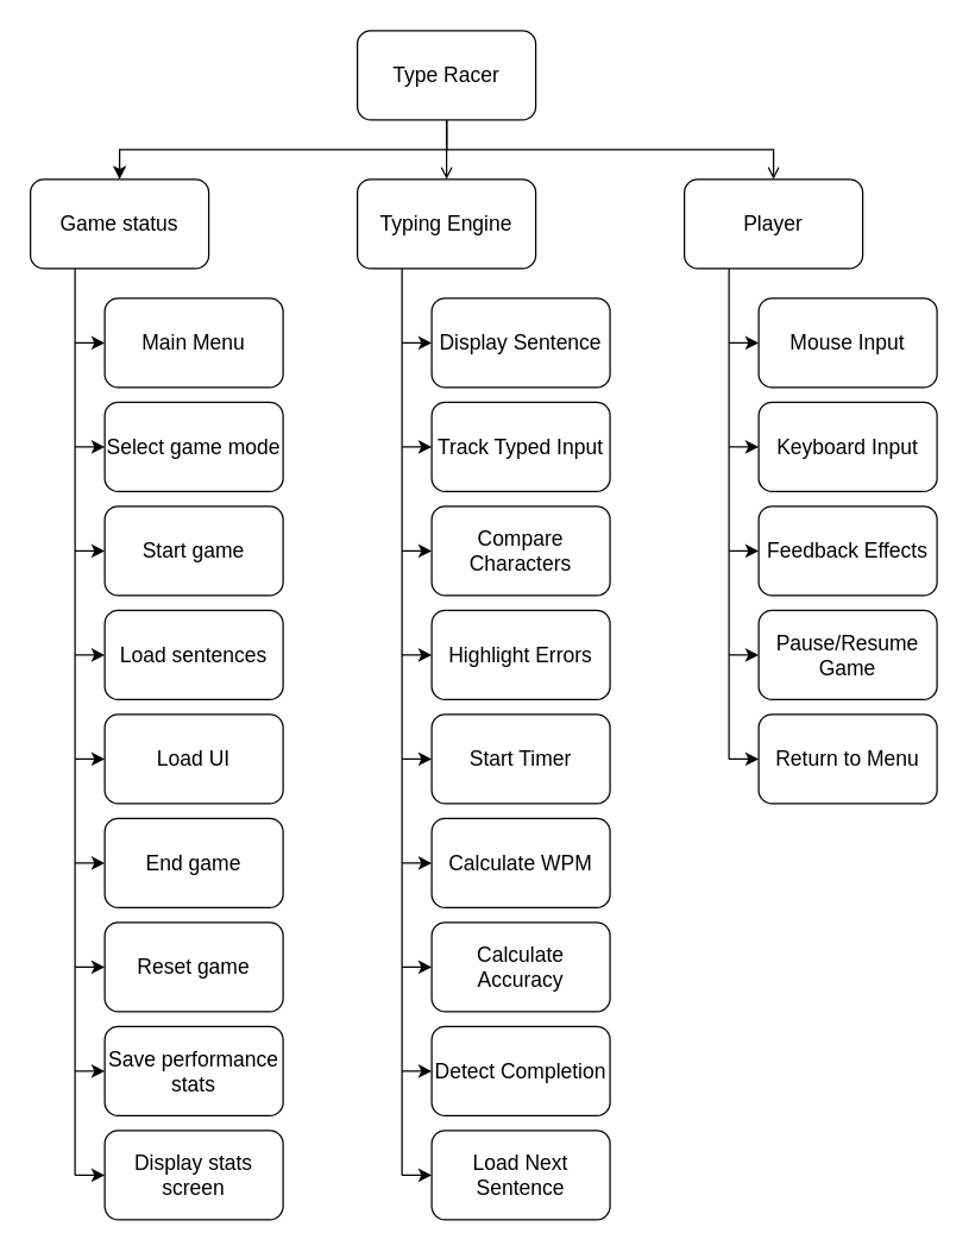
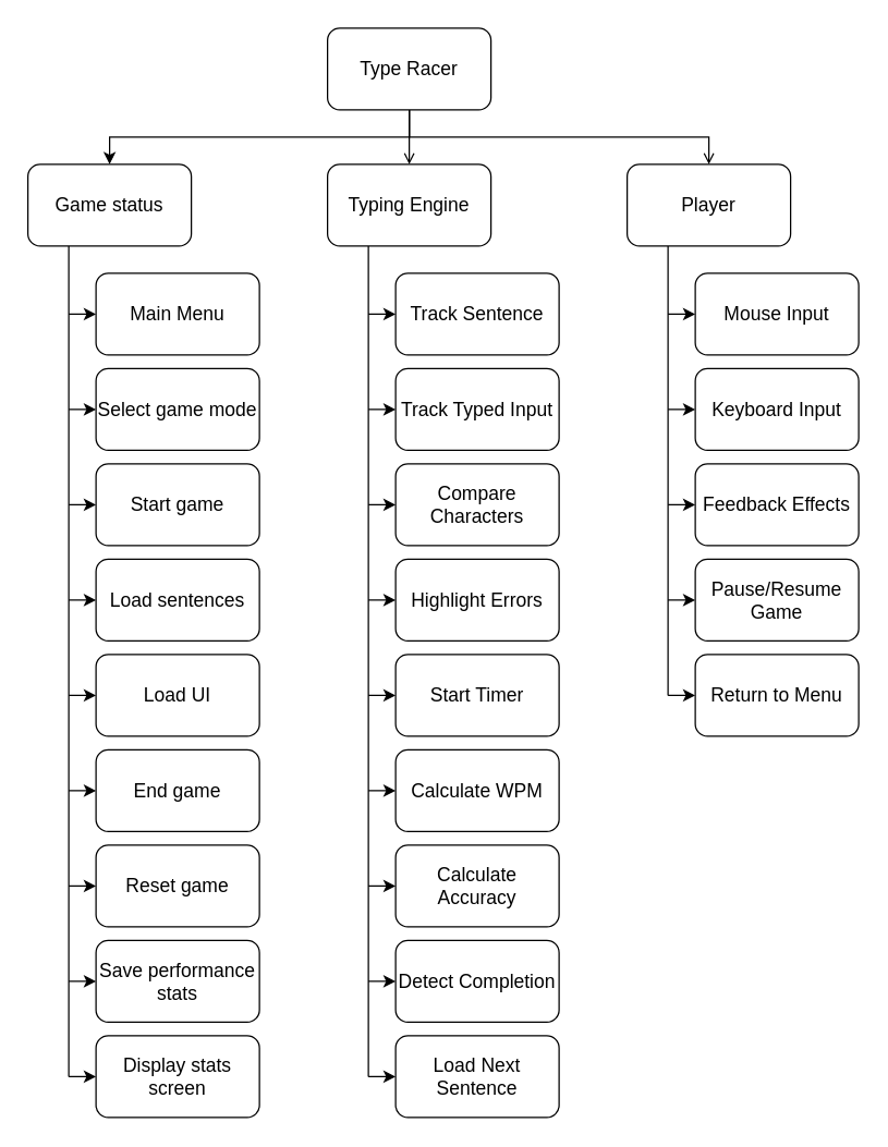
  <mxCell id="0" />
  <mxCell id="1" parent="0" />
  <mxCell id="2" value="" style="edgeStyle=orthogonalEdgeStyle;rounded=0;orthogonalLoop=1;jettySize=auto;html=1;exitX=0.5;exitY=1;exitDx=0;exitDy=0;" edge="1" parent="1" source="5" target="6"><mxGeometry relative="1" as="geometry"><mxPoint x="300" y="100" as="sourcePoint" /></mxGeometry></mxCell>
  <mxCell id="3" value="" style="edgeStyle=orthogonalEdgeStyle;rounded=0;orthogonalLoop=1;jettySize=auto;html=1;exitX=0.5;exitY=1;exitDx=0;exitDy=0;endArrow=open;" edge="1" parent="1" source="5" target="7"><mxGeometry relative="1" as="geometry" /></mxCell>
  <mxCell id="4" value="" style="edgeStyle=orthogonalEdgeStyle;rounded=0;orthogonalLoop=1;jettySize=auto;html=1;endArrow=open;" edge="1" parent="1" source="5" target="8"><mxGeometry relative="1" as="geometry" /></mxCell>
  <mxCell id="5" value="&lt;span style=&quot;&quot;&gt;Type Racer&lt;/span&gt;" style="rounded=1;whiteSpace=wrap;html=1;fontSize=14;fontColor=light-dark(#000000,#000000);labelBackgroundColor=none;fillColor=light-dark(#FFFFFF,#FFFFFF);" vertex="1" parent="1"><mxGeometry x="240" y="20" width="120" height="60" as="geometry" /></mxCell>
  <mxCell id="6" value="Game status" style="rounded=1;whiteSpace=wrap;html=1;fontSize=14;fontColor=light-dark(#000000,#000000);labelBackgroundColor=none;fillColor=light-dark(#FFFFFF,#FFFFFF);" vertex="1" parent="1"><mxGeometry x="20" y="120" width="120" height="60" as="geometry" /></mxCell>
  <mxCell id="7" value="&lt;span style=&quot;&quot;&gt;Player&lt;/span&gt;" style="rounded=1;whiteSpace=wrap;html=1;fontSize=14;fontColor=light-dark(#000000,#000000);labelBackgroundColor=none;fillColor=light-dark(#FFFFFF,#FFFFFF);" vertex="1" parent="1"><mxGeometry x="460" y="120" width="120" height="60" as="geometry" /></mxCell>
  <mxCell id="8" value="Typing Engine" style="rounded=1;whiteSpace=wrap;html=1;fontSize=14;fontColor=light-dark(#000000,#000000);labelBackgroundColor=none;fillColor=light-dark(#FFFFFF,#FFFFFF);" vertex="1" parent="1"><mxGeometry x="240" y="120" width="120" height="60" as="geometry" /></mxCell>
  <mxCell id="9" value="Select game mode" style="rounded=1;whiteSpace=wrap;html=1;fontSize=14;fontColor=light-dark(#000000,#000000);labelBackgroundColor=none;fillColor=light-dark(#FFFFFF,#FFFFFF);" vertex="1" parent="1"><mxGeometry x="70" y="270" width="120" height="60" as="geometry" /></mxCell>
  <mxCell id="10" value="Main Menu" style="rounded=1;whiteSpace=wrap;html=1;fontSize=14;fontColor=light-dark(#000000,#000000);labelBackgroundColor=none;fillColor=light-dark(#FFFFFF,#FFFFFF);" vertex="1" parent="1"><mxGeometry x="70" y="200" width="120" height="60" as="geometry" /></mxCell>
  <mxCell id="11" value="Start game" style="rounded=1;whiteSpace=wrap;html=1;fontSize=14;fontColor=light-dark(#000000,#000000);labelBackgroundColor=none;fillColor=light-dark(#FFFFFF,#FFFFFF);" vertex="1" parent="1"><mxGeometry x="70" y="340" width="120" height="60" as="geometry" /></mxCell>
  <mxCell id="12" value="Load sentences" style="rounded=1;whiteSpace=wrap;html=1;fontSize=14;fontColor=light-dark(#000000,#000000);labelBackgroundColor=none;fillColor=light-dark(#FFFFFF,#FFFFFF);" vertex="1" parent="1"><mxGeometry x="70" y="410" width="120" height="60" as="geometry" /></mxCell>
  <mxCell id="13" value="Load UI" style="rounded=1;whiteSpace=wrap;html=1;fontSize=14;fontColor=light-dark(#000000,#000000);labelBackgroundColor=none;fillColor=light-dark(#FFFFFF,#FFFFFF);" vertex="1" parent="1"><mxGeometry x="70" y="480" width="120" height="60" as="geometry" /></mxCell>
  <mxCell id="14" value="End game" style="rounded=1;whiteSpace=wrap;html=1;fontSize=14;fontColor=light-dark(#000000,#000000);labelBackgroundColor=none;fillColor=light-dark(#FFFFFF,#FFFFFF);" vertex="1" parent="1"><mxGeometry x="70" y="550" width="120" height="60" as="geometry" /></mxCell>
  <mxCell id="15" value="Reset game" style="rounded=1;whiteSpace=wrap;html=1;fontSize=14;fontColor=light-dark(#000000,#000000);labelBackgroundColor=none;fillColor=light-dark(#FFFFFF,#FFFFFF);" vertex="1" parent="1"><mxGeometry x="70" y="620" width="120" height="60" as="geometry" /></mxCell>
  <mxCell id="16" value="Save performance stats" style="rounded=1;whiteSpace=wrap;html=1;fontSize=14;fontColor=light-dark(#000000,#000000);labelBackgroundColor=none;fillColor=light-dark(#FFFFFF,#FFFFFF);" vertex="1" parent="1"><mxGeometry x="70" y="690" width="120" height="60" as="geometry" /></mxCell>
  <mxCell id="17" value="Display stats screen" style="whiteSpace=wrap;html=1;fontSize=14;fillColor=light-dark(#FFFFFF,#FFFFFF);fontColor=light-dark(#000000,#000000);rounded=1;labelBackgroundColor=none;" vertex="1" parent="1"><mxGeometry x="70" y="760" width="120" height="60" as="geometry" /></mxCell>
  <mxCell id="18" value="" style="endArrow=classic;html=1;rounded=0;entryX=0;entryY=0.5;entryDx=0;entryDy=0;" edge="1" parent="1" target="16"><mxGeometry width="50" height="50" relative="1" as="geometry"><mxPoint x="50" y="720" as="sourcePoint" /><mxPoint x="380" y="600" as="targetPoint" /></mxGeometry></mxCell>
  <mxCell id="19" value="" style="endArrow=classic;html=1;rounded=0;entryX=0;entryY=0.5;entryDx=0;entryDy=0;" edge="1" parent="1" target="15"><mxGeometry width="50" height="50" relative="1" as="geometry"><mxPoint x="50" y="650" as="sourcePoint" /><mxPoint x="380" y="500" as="targetPoint" /></mxGeometry></mxCell>
  <mxCell id="20" value="" style="endArrow=classic;html=1;rounded=0;entryX=0;entryY=0.5;entryDx=0;entryDy=0;" edge="1" parent="1" target="14"><mxGeometry width="50" height="50" relative="1" as="geometry"><mxPoint x="50" y="580" as="sourcePoint" /><mxPoint x="380" y="470" as="targetPoint" /></mxGeometry></mxCell>
  <mxCell id="21" value="" style="endArrow=classic;html=1;rounded=0;entryX=0;entryY=0.5;entryDx=0;entryDy=0;" edge="1" parent="1" target="17"><mxGeometry width="50" height="50" relative="1" as="geometry"><mxPoint x="50" y="790" as="sourcePoint" /><mxPoint x="380" y="470" as="targetPoint" /></mxGeometry></mxCell>
  <mxCell id="22" value="" style="endArrow=none;html=1;rounded=0;entryX=0.25;entryY=1;entryDx=0;entryDy=0;" edge="1" parent="1" target="6"><mxGeometry width="50" height="50" relative="1" as="geometry"><mxPoint x="50" y="790" as="sourcePoint" /><mxPoint x="380" y="480" as="targetPoint" /></mxGeometry></mxCell>
  <mxCell id="23" value="" style="endArrow=classic;html=1;rounded=0;entryX=0;entryY=0.5;entryDx=0;entryDy=0;" edge="1" parent="1" target="13"><mxGeometry width="50" height="50" relative="1" as="geometry"><mxPoint x="50" y="510" as="sourcePoint" /><mxPoint x="380" y="410" as="targetPoint" /></mxGeometry></mxCell>
  <mxCell id="24" value="" style="endArrow=classic;html=1;rounded=0;entryX=0;entryY=0.5;entryDx=0;entryDy=0;" edge="1" parent="1" target="12"><mxGeometry width="50" height="50" relative="1" as="geometry"><mxPoint x="50" y="440" as="sourcePoint" /><mxPoint x="380" y="410" as="targetPoint" /></mxGeometry></mxCell>
  <mxCell id="25" value="" style="endArrow=classic;html=1;rounded=0;entryX=0;entryY=0.5;entryDx=0;entryDy=0;" edge="1" parent="1" target="11"><mxGeometry width="50" height="50" relative="1" as="geometry"><mxPoint x="50" y="370" as="sourcePoint" /><mxPoint x="380" y="410" as="targetPoint" /></mxGeometry></mxCell>
  <mxCell id="26" value="" style="endArrow=classic;html=1;rounded=0;entryX=0;entryY=0.5;entryDx=0;entryDy=0;" edge="1" parent="1" target="9"><mxGeometry width="50" height="50" relative="1" as="geometry"><mxPoint x="50" y="300" as="sourcePoint" /><mxPoint x="380" y="410" as="targetPoint" /></mxGeometry></mxCell>
  <mxCell id="27" value="" style="endArrow=classic;html=1;rounded=0;entryX=0;entryY=0.5;entryDx=0;entryDy=0;" edge="1" parent="1" target="10"><mxGeometry width="50" height="50" relative="1" as="geometry"><mxPoint x="50" y="230" as="sourcePoint" /><mxPoint x="380" y="410" as="targetPoint" /></mxGeometry></mxCell>
  <mxCell id="28" value="" style="endArrow=none;html=1;rounded=0;entryX=0.25;entryY=1;entryDx=0;entryDy=0;" edge="1" parent="1" target="8"><mxGeometry width="50" height="50" relative="1" as="geometry"><mxPoint x="270" y="790" as="sourcePoint" /><mxPoint x="380" y="420" as="targetPoint" /></mxGeometry></mxCell>
  <mxCell id="29" value="Track Typed Input" style="rounded=1;whiteSpace=wrap;html=1;fontSize=14;fontColor=light-dark(#000000,#000000);labelBackgroundColor=none;fillColor=light-dark(#FFFFFF,#FFFFFF);" vertex="1" parent="1"><mxGeometry x="290" y="270" width="120" height="60" as="geometry" /></mxCell>
- <mxCell id="30" value="&lt;div&gt;Display Sentence&lt;/div&gt;" style="rounded=1;whiteSpace=wrap;html=1;fontSize=14;fontColor=light-dark(#000000,#000000);labelBackgroundColor=none;fillColor=light-dark(#FFFFFF,#FFFFFF);" vertex="1" parent="1"><mxGeometry x="290" y="200" width="120" height="60" as="geometry" /></mxCell>
+ <mxCell id="30" value="&lt;div&gt;Track Sentence&lt;/div&gt;" style="rounded=1;whiteSpace=wrap;html=1;fontSize=14;fontColor=light-dark(#000000,#000000);labelBackgroundColor=none;fillColor=light-dark(#FFFFFF,#FFFFFF);" vertex="1" parent="1"><mxGeometry x="290" y="200" width="120" height="60" as="geometry" /></mxCell>
  <mxCell id="31" value="Compare Characters" style="rounded=1;whiteSpace=wrap;html=1;fontSize=14;fontColor=light-dark(#000000,#000000);labelBackgroundColor=none;fillColor=light-dark(#FFFFFF,#FFFFFF);" vertex="1" parent="1"><mxGeometry x="290" y="340" width="120" height="60" as="geometry" /></mxCell>
  <mxCell id="32" value="Highlight Errors" style="rounded=1;whiteSpace=wrap;html=1;fontSize=14;fontColor=light-dark(#000000,#000000);labelBackgroundColor=none;fillColor=light-dark(#FFFFFF,#FFFFFF);" vertex="1" parent="1"><mxGeometry x="290" y="410" width="120" height="60" as="geometry" /></mxCell>
  <mxCell id="33" value="Start Timer" style="rounded=1;whiteSpace=wrap;html=1;fontSize=14;fontColor=light-dark(#000000,#000000);labelBackgroundColor=none;fillColor=light-dark(#FFFFFF,#FFFFFF);" vertex="1" parent="1"><mxGeometry x="290" y="480" width="120" height="60" as="geometry" /></mxCell>
  <mxCell id="34" value="Calculate WPM" style="rounded=1;whiteSpace=wrap;html=1;fontSize=14;fontColor=light-dark(#000000,#000000);labelBackgroundColor=none;fillColor=light-dark(#FFFFFF,#FFFFFF);" vertex="1" parent="1"><mxGeometry x="290" y="550" width="120" height="60" as="geometry" /></mxCell>
  <mxCell id="35" value="Calculate Accuracy" style="rounded=1;whiteSpace=wrap;html=1;fontSize=14;fontColor=light-dark(#000000,#000000);labelBackgroundColor=none;fillColor=light-dark(#FFFFFF,#FFFFFF);" vertex="1" parent="1"><mxGeometry x="290" y="620" width="120" height="60" as="geometry" /></mxCell>
  <mxCell id="36" value="Detect Completion" style="rounded=1;whiteSpace=wrap;html=1;fontSize=14;fontColor=light-dark(#000000,#000000);labelBackgroundColor=none;fillColor=light-dark(#FFFFFF,#FFFFFF);" vertex="1" parent="1"><mxGeometry x="290" y="690" width="120" height="60" as="geometry" /></mxCell>
  <mxCell id="37" value="Load Next Sentence" style="whiteSpace=wrap;html=1;fontSize=14;fillColor=light-dark(#FFFFFF,#FFFFFF);fontColor=light-dark(#000000,#000000);rounded=1;labelBackgroundColor=none;" vertex="1" parent="1"><mxGeometry x="290" y="760" width="120" height="60" as="geometry" /></mxCell>
  <mxCell id="38" value="" style="endArrow=classic;html=1;rounded=0;entryX=0;entryY=0.5;entryDx=0;entryDy=0;" edge="1" parent="1" target="36"><mxGeometry width="50" height="50" relative="1" as="geometry"><mxPoint x="270" y="720" as="sourcePoint" /><mxPoint x="600" y="590" as="targetPoint" /></mxGeometry></mxCell>
  <mxCell id="39" value="" style="endArrow=classic;html=1;rounded=0;entryX=0;entryY=0.5;entryDx=0;entryDy=0;" edge="1" parent="1" target="35"><mxGeometry width="50" height="50" relative="1" as="geometry"><mxPoint x="270" y="650" as="sourcePoint" /><mxPoint x="600" y="490" as="targetPoint" /></mxGeometry></mxCell>
  <mxCell id="40" value="" style="endArrow=classic;html=1;rounded=0;entryX=0;entryY=0.5;entryDx=0;entryDy=0;" edge="1" parent="1" target="34"><mxGeometry width="50" height="50" relative="1" as="geometry"><mxPoint x="270" y="580" as="sourcePoint" /><mxPoint x="600" y="460" as="targetPoint" /></mxGeometry></mxCell>
  <mxCell id="41" value="" style="endArrow=classic;html=1;rounded=0;entryX=0;entryY=0.5;entryDx=0;entryDy=0;" edge="1" parent="1" target="37"><mxGeometry width="50" height="50" relative="1" as="geometry"><mxPoint x="270" y="790" as="sourcePoint" /><mxPoint x="600" y="460" as="targetPoint" /></mxGeometry></mxCell>
  <mxCell id="42" value="" style="endArrow=classic;html=1;rounded=0;entryX=0;entryY=0.5;entryDx=0;entryDy=0;" edge="1" parent="1" target="33"><mxGeometry width="50" height="50" relative="1" as="geometry"><mxPoint x="270" y="510" as="sourcePoint" /><mxPoint x="600" y="400" as="targetPoint" /></mxGeometry></mxCell>
  <mxCell id="43" value="" style="endArrow=classic;html=1;rounded=0;entryX=0;entryY=0.5;entryDx=0;entryDy=0;" edge="1" parent="1" target="32"><mxGeometry width="50" height="50" relative="1" as="geometry"><mxPoint x="270" y="440" as="sourcePoint" /><mxPoint x="600" y="400" as="targetPoint" /></mxGeometry></mxCell>
  <mxCell id="44" value="" style="endArrow=classic;html=1;rounded=0;entryX=0;entryY=0.5;entryDx=0;entryDy=0;" edge="1" parent="1" target="31"><mxGeometry width="50" height="50" relative="1" as="geometry"><mxPoint x="270" y="370" as="sourcePoint" /><mxPoint x="600" y="400" as="targetPoint" /></mxGeometry></mxCell>
  <mxCell id="45" value="" style="endArrow=classic;html=1;rounded=0;entryX=0;entryY=0.5;entryDx=0;entryDy=0;" edge="1" parent="1" target="29"><mxGeometry width="50" height="50" relative="1" as="geometry"><mxPoint x="270" y="300" as="sourcePoint" /><mxPoint x="600" y="400" as="targetPoint" /></mxGeometry></mxCell>
  <mxCell id="46" value="" style="endArrow=classic;html=1;rounded=0;entryX=0;entryY=0.5;entryDx=0;entryDy=0;" edge="1" parent="1" target="30"><mxGeometry width="50" height="50" relative="1" as="geometry"><mxPoint x="270" y="230" as="sourcePoint" /><mxPoint x="600" y="400" as="targetPoint" /></mxGeometry></mxCell>
  <mxCell id="47" value="" style="endArrow=none;html=1;rounded=0;entryX=0.25;entryY=1;entryDx=0;entryDy=0;" edge="1" parent="1" target="7"><mxGeometry width="50" height="50" relative="1" as="geometry"><mxPoint x="490" y="510" as="sourcePoint" /><mxPoint x="420" y="430" as="targetPoint" /></mxGeometry></mxCell>
  <mxCell id="48" value="Keyboard Input" style="rounded=1;whiteSpace=wrap;html=1;fontSize=14;fontColor=light-dark(#000000,#000000);labelBackgroundColor=none;fillColor=light-dark(#FFFFFF,#FFFFFF);" vertex="1" parent="1"><mxGeometry x="510" y="270" width="120" height="60" as="geometry" /></mxCell>
  <mxCell id="49" value="Mouse Input" style="rounded=1;whiteSpace=wrap;html=1;fontSize=14;fontColor=light-dark(#000000,#000000);labelBackgroundColor=none;fillColor=light-dark(#FFFFFF,#FFFFFF);" vertex="1" parent="1"><mxGeometry x="510" y="200" width="120" height="60" as="geometry" /></mxCell>
  <mxCell id="50" value="Feedback Effects" style="rounded=1;whiteSpace=wrap;html=1;fontSize=14;fontColor=light-dark(#000000,#000000);labelBackgroundColor=none;fillColor=light-dark(#FFFFFF,#FFFFFF);" vertex="1" parent="1"><mxGeometry x="510" y="340" width="120" height="60" as="geometry" /></mxCell>
  <mxCell id="51" value="Pause/Resume Game" style="rounded=1;whiteSpace=wrap;html=1;fontSize=14;fontColor=light-dark(#000000,#000000);labelBackgroundColor=none;fillColor=light-dark(#FFFFFF,#FFFFFF);" vertex="1" parent="1"><mxGeometry x="510" y="410" width="120" height="60" as="geometry" /></mxCell>
  <mxCell id="52" value="Return to Menu" style="rounded=1;whiteSpace=wrap;html=1;fontSize=14;fontColor=light-dark(#000000,#000000);labelBackgroundColor=none;fillColor=light-dark(#FFFFFF,#FFFFFF);" vertex="1" parent="1"><mxGeometry x="510" y="480" width="120" height="60" as="geometry" /></mxCell>
  <mxCell id="53" value="" style="endArrow=classic;html=1;rounded=0;entryX=0;entryY=0.5;entryDx=0;entryDy=0;" edge="1" parent="1" target="49"><mxGeometry width="50" height="50" relative="1" as="geometry"><mxPoint x="490" y="230" as="sourcePoint" /><mxPoint x="820" y="400" as="targetPoint" /></mxGeometry></mxCell>
  <mxCell id="54" value="" style="endArrow=classic;html=1;rounded=0;entryX=0;entryY=0.5;entryDx=0;entryDy=0;" edge="1" parent="1" target="48"><mxGeometry width="50" height="50" relative="1" as="geometry"><mxPoint x="490" y="300" as="sourcePoint" /><mxPoint x="520" y="280" as="targetPoint" /></mxGeometry></mxCell>
  <mxCell id="55" value="" style="endArrow=classic;html=1;rounded=0;entryX=0;entryY=0.5;entryDx=0;entryDy=0;" edge="1" parent="1" target="50"><mxGeometry width="50" height="50" relative="1" as="geometry"><mxPoint x="490" y="370" as="sourcePoint" /><mxPoint x="530" y="270" as="targetPoint" /></mxGeometry></mxCell>
  <mxCell id="56" value="" style="endArrow=classic;html=1;rounded=0;entryX=0;entryY=0.5;entryDx=0;entryDy=0;" edge="1" parent="1" target="51"><mxGeometry width="50" height="50" relative="1" as="geometry"><mxPoint x="490" y="440" as="sourcePoint" /><mxPoint x="530" y="390" as="targetPoint" /></mxGeometry></mxCell>
  <mxCell id="57" value="" style="endArrow=classic;html=1;rounded=0;entryX=0;entryY=0.5;entryDx=0;entryDy=0;" edge="1" parent="1" target="52"><mxGeometry width="50" height="50" relative="1" as="geometry"><mxPoint x="490" y="510" as="sourcePoint" /><mxPoint x="530" y="460" as="targetPoint" /></mxGeometry></mxCell>
